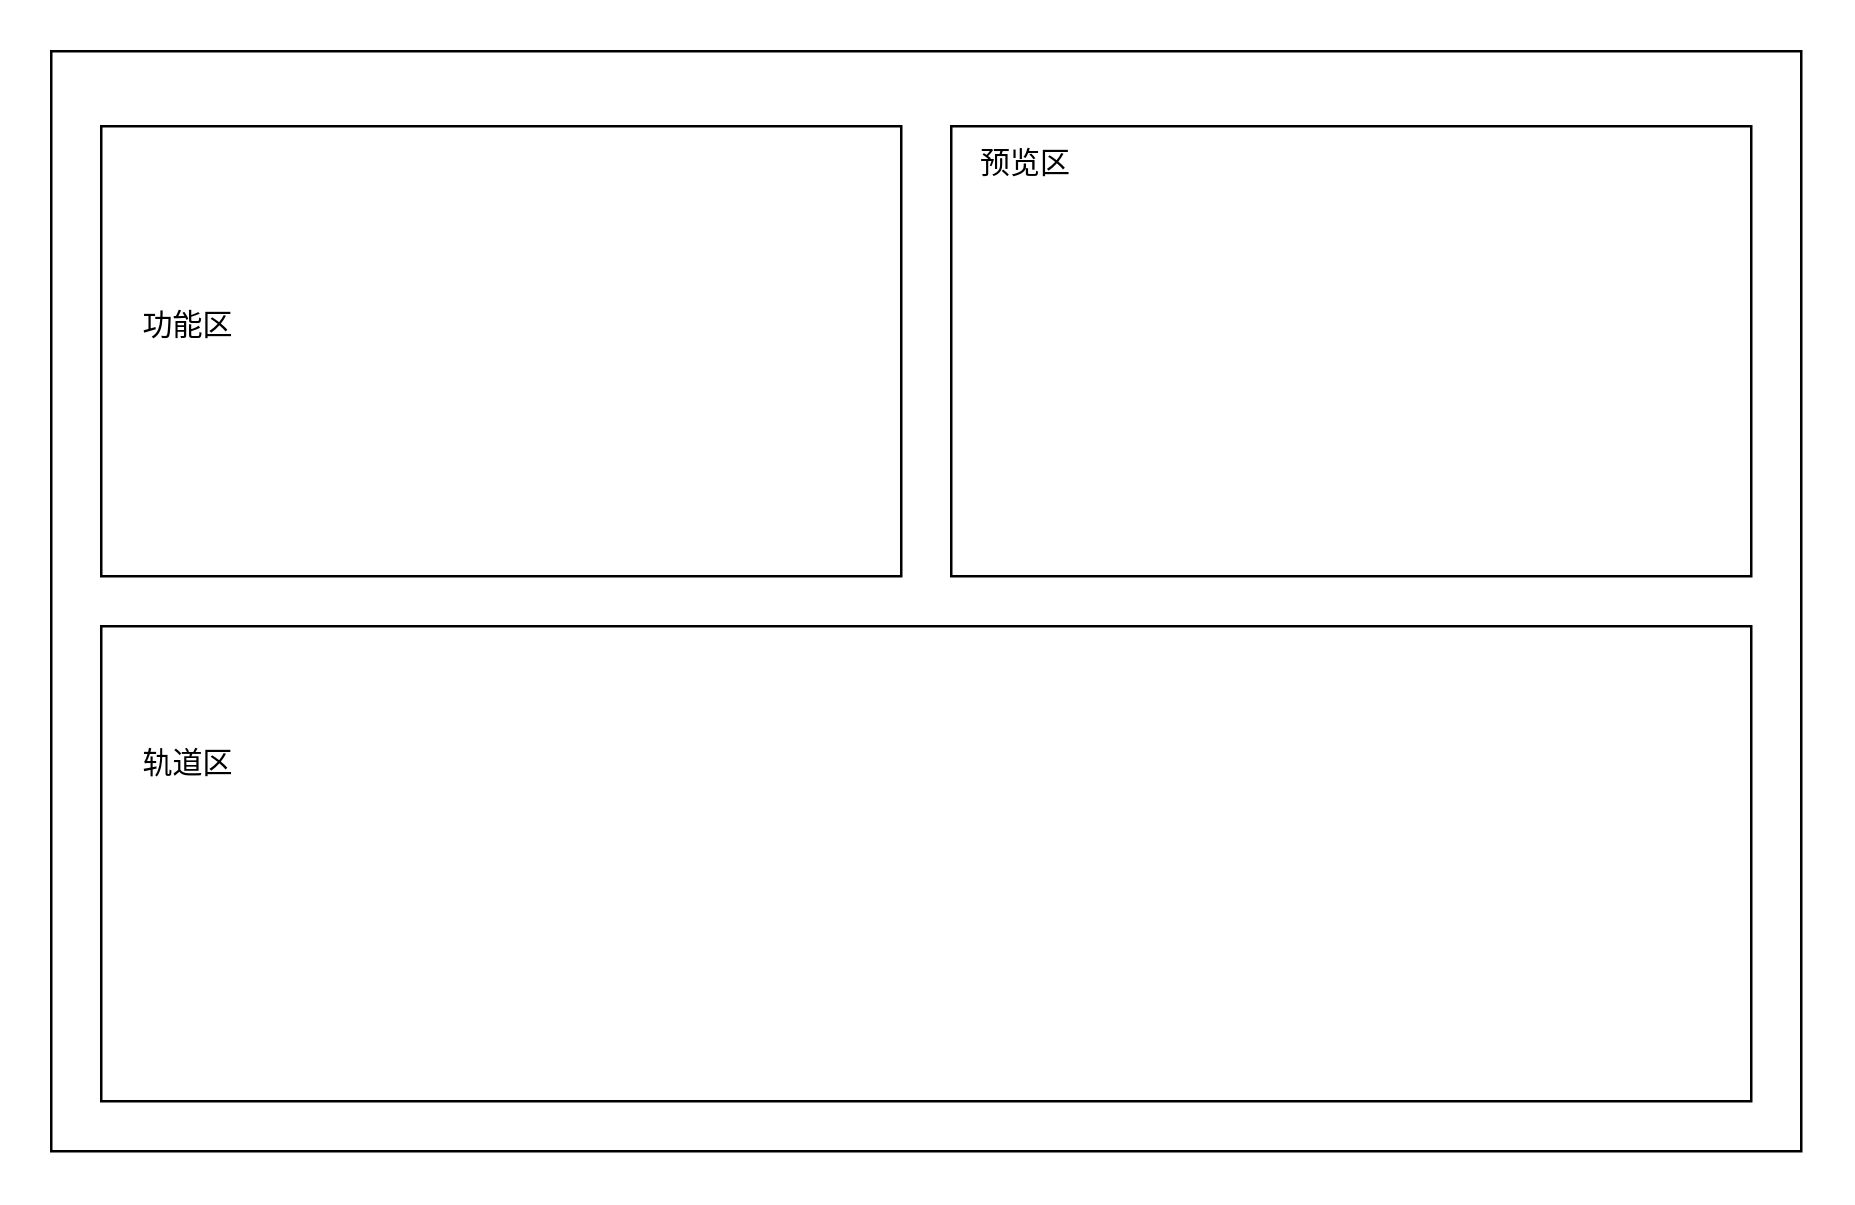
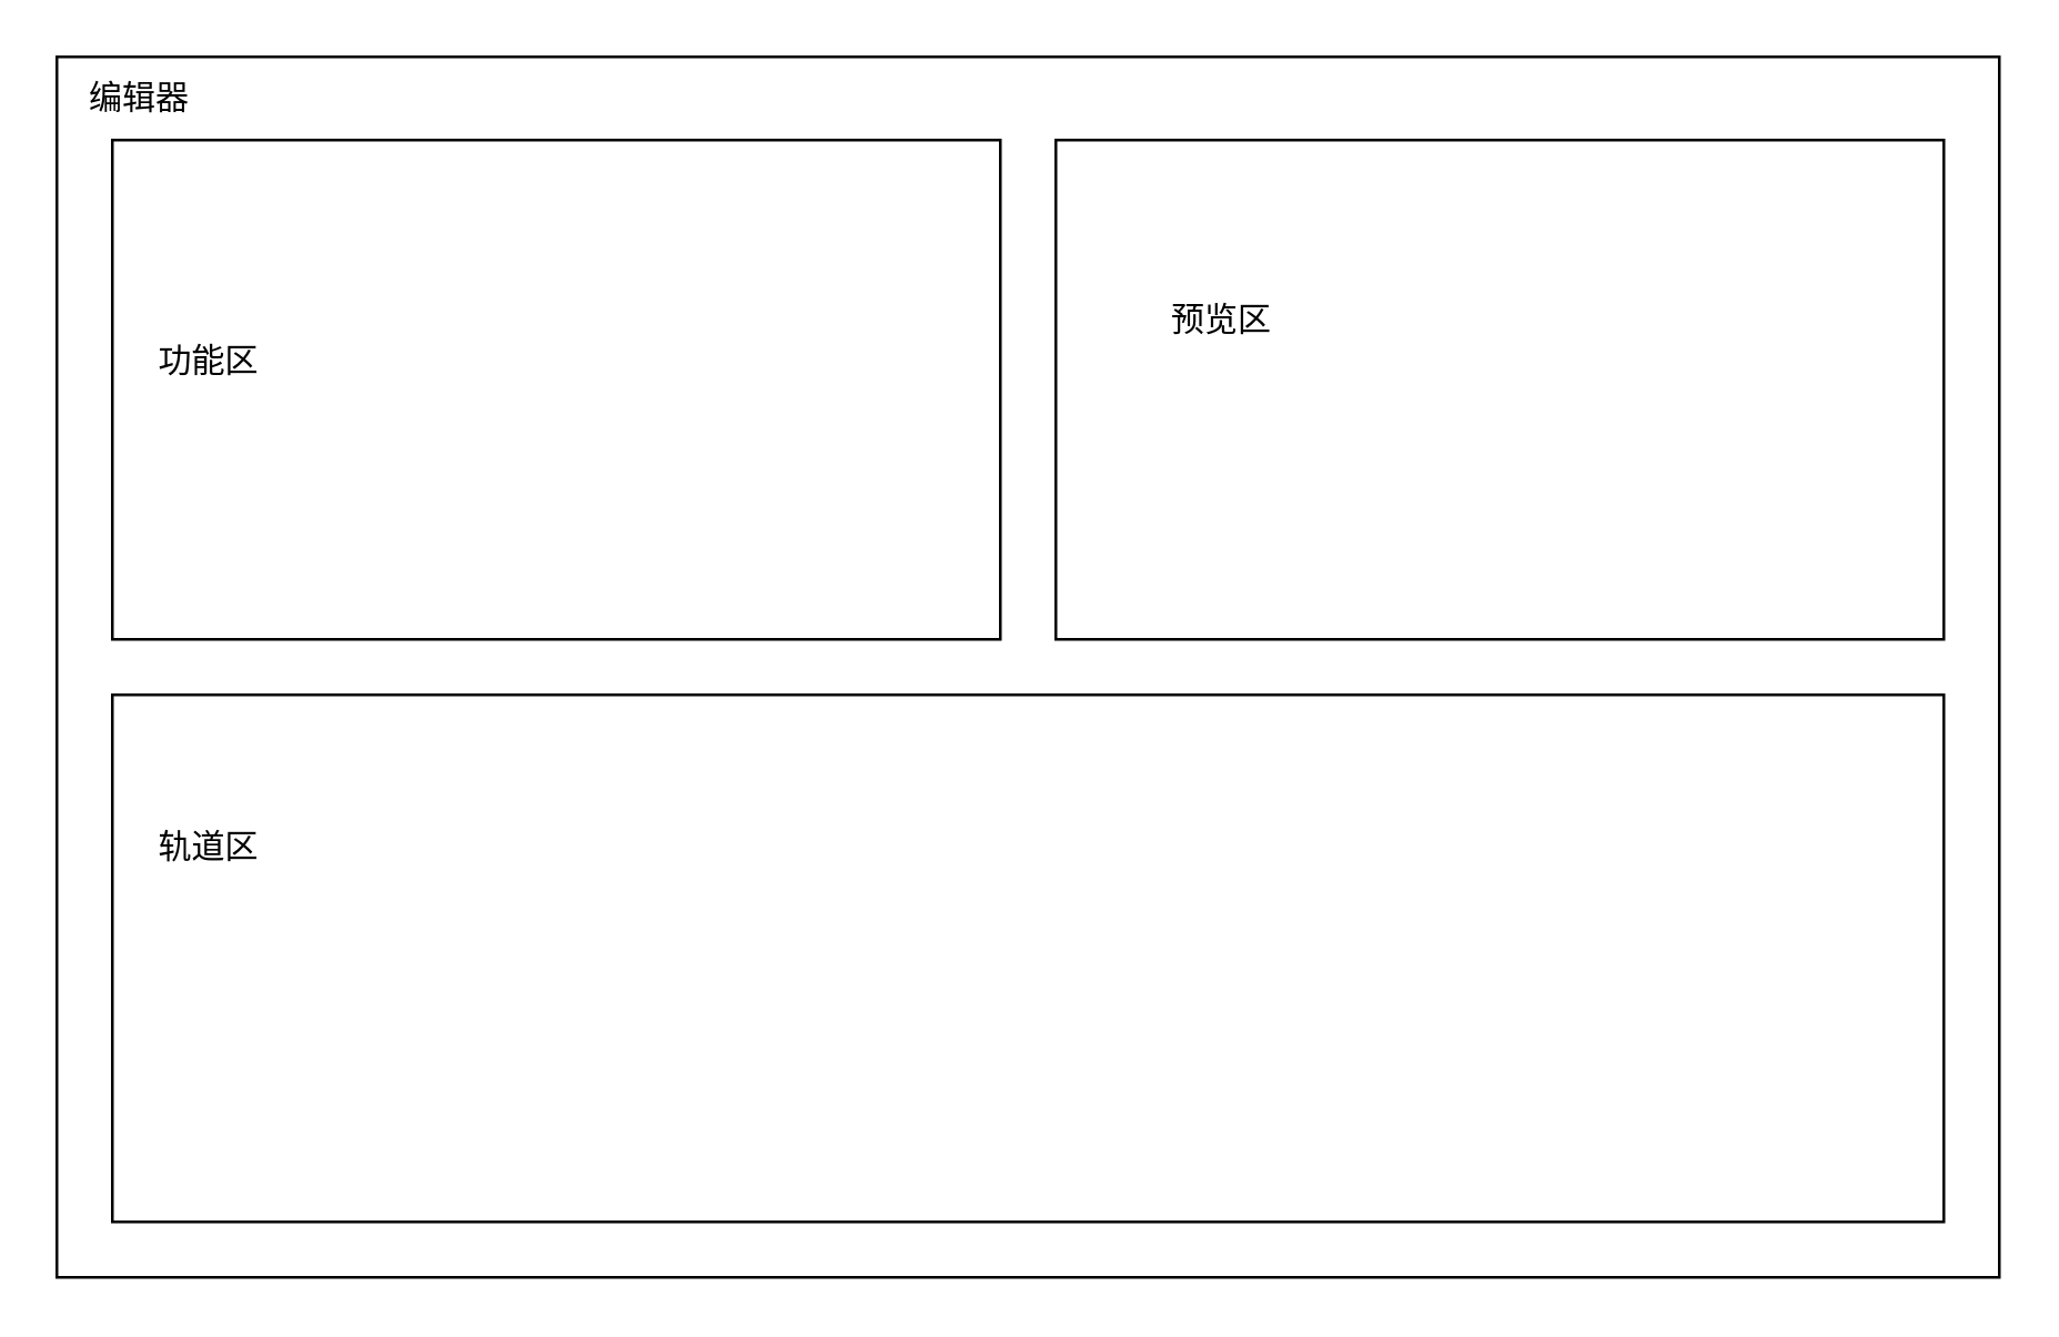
  <mxCell id="0" />
  <mxCell id="1" parent="0" />
  <mxCell id="2" value="" style="rounded=0;whiteSpace=wrap;html=1;fillColor=none;" vertex="1" parent="1"><mxGeometry x="20" y="20" width="700" height="440" as="geometry" /></mxCell>
  <mxCell id="3" value="" style="rounded=0;whiteSpace=wrap;html=1;fontSize=16;fillColor=none;" vertex="1" parent="1"><mxGeometry x="40" y="50" width="320" height="180" as="geometry" /></mxCell>
+ <mxCell id="4" value="编辑器" style="text;html=1;align=center;verticalAlign=middle;whiteSpace=wrap;rounded=0;" vertex="1" parent="1"><mxGeometry x="20" y="20" width="60" height="30" as="geometry" /></mxCell>
  <mxCell id="5" value="" style="rounded=0;whiteSpace=wrap;html=1;fontSize=16;fillColor=none;" vertex="1" parent="1"><mxGeometry x="40" y="250" width="660" height="190" as="geometry" /></mxCell>
  <mxCell id="6" value="轨道区" style="text;html=1;align=center;verticalAlign=middle;whiteSpace=wrap;rounded=0;" vertex="1" parent="1"><mxGeometry x="45" y="290" width="60" height="30" as="geometry" /></mxCell>
- <mxCell id="7" value="预览区" style="text;html=1;align=center;verticalAlign=middle;whiteSpace=wrap;rounded=0;" vertex="1" parent="1"><mxGeometry x="380" y="50" width="60" height="30" as="geometry" /></mxCell>
+ <mxCell id="7" value="预览区" style="text;html=1;align=center;verticalAlign=middle;whiteSpace=wrap;rounded=0;" vertex="1" parent="1"><mxGeometry x="410" y="100" width="60" height="30" as="geometry" /></mxCell>
  <mxCell id="8" value="功能区" style="text;html=1;align=center;verticalAlign=middle;whiteSpace=wrap;rounded=0;" vertex="1" parent="1"><mxGeometry x="45" y="115" width="60" height="30" as="geometry" /></mxCell>
  <mxCell id="9" value="" style="rounded=0;whiteSpace=wrap;html=1;fontSize=16;fillColor=none;" vertex="1" parent="1"><mxGeometry x="380" y="50" width="320" height="180" as="geometry" /></mxCell>
